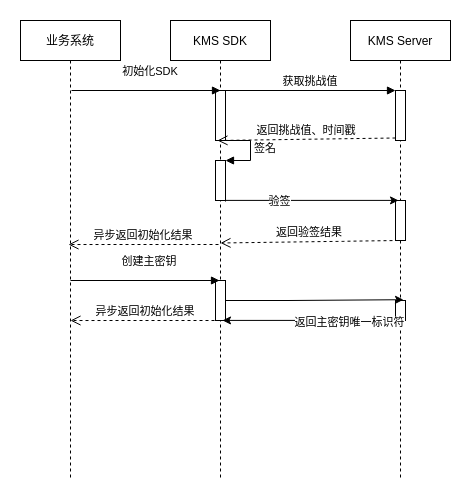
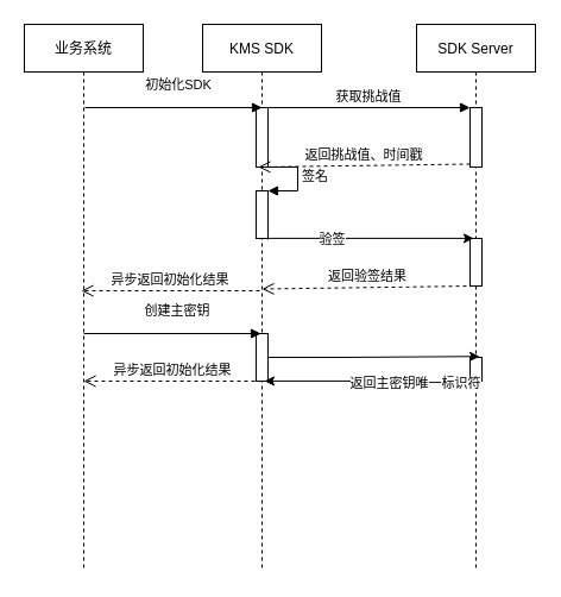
  <mxCell id="0" />
  <mxCell id="1" parent="0" />
  <mxCell id="2" value="KMS SDK" style="shape=umlLifeline;perimeter=lifelinePerimeter;container=1;collapsible=0;recursiveResize=0;rounded=0;shadow=0;strokeWidth=1;" parent="1" vertex="1"><mxGeometry x="170" y="20" width="100" height="460" as="geometry" /></mxCell>
  <mxCell id="3" value="" style="points=[];perimeter=orthogonalPerimeter;rounded=0;shadow=0;strokeWidth=1;" parent="2" vertex="1"><mxGeometry x="45" y="70" width="10" height="50" as="geometry" /></mxCell>
  <mxCell id="4" value="" style="html=1;points=[];perimeter=orthogonalPerimeter;" parent="2" vertex="1"><mxGeometry x="45" y="140" width="10" height="40" as="geometry" /></mxCell>
  <mxCell id="5" value="签名" style="edgeStyle=orthogonalEdgeStyle;html=1;align=left;spacingLeft=2;endArrow=block;rounded=0;entryX=1;entryY=0;" parent="2" target="4" edge="1"><mxGeometry relative="1" as="geometry"><mxPoint x="50" y="120" as="sourcePoint" /><Array as="points"><mxPoint x="80" y="120" /></Array></mxGeometry></mxCell>
  <mxCell id="6" value="" style="html=1;points=[];perimeter=orthogonalPerimeter;" vertex="1" parent="2"><mxGeometry x="45" y="260" width="10" height="40" as="geometry" /></mxCell>
- <mxCell id="7" value="KMS Server" style="shape=umlLifeline;perimeter=lifelinePerimeter;container=1;collapsible=0;recursiveResize=0;rounded=0;shadow=0;strokeWidth=1;" parent="1" vertex="1"><mxGeometry x="350" y="20" width="100" height="460" as="geometry" /></mxCell>
+ <mxCell id="7" value="SDK Server" style="shape=umlLifeline;perimeter=lifelinePerimeter;container=1;collapsible=0;recursiveResize=0;rounded=0;shadow=0;strokeWidth=1;" parent="1" vertex="1"><mxGeometry x="350" y="20" width="100" height="460" as="geometry" /></mxCell>
  <mxCell id="8" value="" style="points=[];perimeter=orthogonalPerimeter;rounded=0;shadow=0;strokeWidth=1;" parent="7" vertex="1"><mxGeometry x="45" y="70" width="10" height="50" as="geometry" /></mxCell>
  <mxCell id="9" value="" style="html=1;points=[];perimeter=orthogonalPerimeter;" parent="7" vertex="1"><mxGeometry x="45" y="180" width="10" height="40" as="geometry" /></mxCell>
  <mxCell id="10" value="" style="html=1;points=[];perimeter=orthogonalPerimeter;" vertex="1" parent="7"><mxGeometry x="45" y="280" width="10" height="20" as="geometry" /></mxCell>
  <mxCell id="11" value="返回挑战值、时间戳" style="verticalAlign=bottom;endArrow=open;dashed=1;endSize=8;exitX=0;exitY=0.95;shadow=0;strokeWidth=1;" parent="1" source="8" edge="1"><mxGeometry relative="1" as="geometry"><mxPoint x="217" y="140" as="targetPoint" /></mxGeometry></mxCell>
  <mxCell id="12" value="获取挑战值" style="verticalAlign=bottom;endArrow=block;entryX=0;entryY=0;shadow=0;strokeWidth=1;" parent="1" source="3" target="8" edge="1"><mxGeometry relative="1" as="geometry"><mxPoint x="325" y="100" as="sourcePoint" /></mxGeometry></mxCell>
  <mxCell id="13" style="edgeStyle=orthogonalEdgeStyle;rounded=0;orthogonalLoop=1;jettySize=auto;html=1;entryX=0.47;entryY=0.593;entryDx=0;entryDy=0;entryPerimeter=0;exitX=0.9;exitY=0.975;exitDx=0;exitDy=0;exitPerimeter=0;" parent="1" edge="1"><mxGeometry relative="1" as="geometry"><mxPoint x="225" y="201" as="sourcePoint" /><mxPoint x="398" y="199.9" as="targetPoint" /><Array as="points"><mxPoint x="225" y="200" /></Array></mxGeometry></mxCell>
  <mxCell id="14" value="验签" style="edgeLabel;html=1;align=center;verticalAlign=middle;resizable=0;points=[];" parent="13" vertex="1" connectable="0"><mxGeometry x="-0.367" y="-1" relative="1" as="geometry"><mxPoint as="offset" /></mxGeometry></mxCell>
  <mxCell id="15" value="业务系统" style="shape=umlLifeline;perimeter=lifelinePerimeter;container=1;collapsible=0;recursiveResize=0;rounded=0;shadow=0;strokeWidth=1;" parent="1" vertex="1"><mxGeometry x="20" y="20" width="100" height="460" as="geometry" /></mxCell>
  <mxCell id="16" value="初始化SDK" style="verticalAlign=bottom;endArrow=block;entryX=0;entryY=0;shadow=0;strokeWidth=1;" parent="1" edge="1"><mxGeometry x="0.059" y="10" relative="1" as="geometry"><mxPoint x="71" y="90" as="sourcePoint" /><mxPoint x="220" y="90" as="targetPoint" /><mxPoint as="offset" /></mxGeometry></mxCell>
  <mxCell id="17" value="返回验签结果" style="verticalAlign=bottom;endArrow=open;dashed=1;endSize=8;exitX=0;exitY=0.95;shadow=0;strokeWidth=1;" parent="1" edge="1"><mxGeometry relative="1" as="geometry"><mxPoint x="220" y="242.5" as="targetPoint" /><mxPoint x="398" y="240" as="sourcePoint" /></mxGeometry></mxCell>
  <mxCell id="18" value="异步返回初始化结果" style="verticalAlign=bottom;endArrow=open;dashed=1;endSize=8;exitX=0;exitY=0.95;shadow=0;strokeWidth=1;entryX=0.48;entryY=0.487;entryDx=0;entryDy=0;entryPerimeter=0;" parent="1" target="15" edge="1"><mxGeometry relative="1" as="geometry"><mxPoint x="70" y="247" as="targetPoint" /><mxPoint x="218" y="244" as="sourcePoint" /></mxGeometry></mxCell>
  <mxCell id="19" value="创建主密钥" style="verticalAlign=bottom;endArrow=block;entryX=0;entryY=0;shadow=0;strokeWidth=1;" edge="1" parent="1"><mxGeometry x="0.059" y="10" relative="1" as="geometry"><mxPoint x="70" y="280" as="sourcePoint" /><mxPoint x="219" y="280" as="targetPoint" /><mxPoint as="offset" /></mxGeometry></mxCell>
  <mxCell id="20" style="edgeStyle=orthogonalEdgeStyle;rounded=0;orthogonalLoop=1;jettySize=auto;html=1;entryX=0.53;entryY=0.607;entryDx=0;entryDy=0;entryPerimeter=0;" edge="1" parent="1" source="6" target="7"><mxGeometry relative="1" as="geometry" /></mxCell>
  <mxCell id="21" style="edgeStyle=orthogonalEdgeStyle;rounded=0;orthogonalLoop=1;jettySize=auto;html=1;entryX=0.52;entryY=0.652;entryDx=0;entryDy=0;entryPerimeter=0;exitX=-0.1;exitY=0.9;exitDx=0;exitDy=0;exitPerimeter=0;" edge="1" parent="1" source="10" target="2"><mxGeometry relative="1" as="geometry"><Array as="points"><mxPoint x="394" y="320" /></Array></mxGeometry></mxCell>
  <mxCell id="22" value="返回主密钥唯一标识符" style="edgeLabel;html=1;align=center;verticalAlign=middle;resizable=0;points=[];" vertex="1" connectable="0" parent="21"><mxGeometry x="-0.461" y="2" relative="1" as="geometry"><mxPoint as="offset" /></mxGeometry></mxCell>
  <mxCell id="23" value="异步返回初始化结果" style="verticalAlign=bottom;endArrow=open;dashed=1;endSize=8;exitX=0;exitY=0.95;shadow=0;strokeWidth=1;entryX=0.48;entryY=0.487;entryDx=0;entryDy=0;entryPerimeter=0;" edge="1" parent="1"><mxGeometry relative="1" as="geometry"><mxPoint x="70" y="320.02" as="targetPoint" /><mxPoint x="220" y="320" as="sourcePoint" /></mxGeometry></mxCell>
